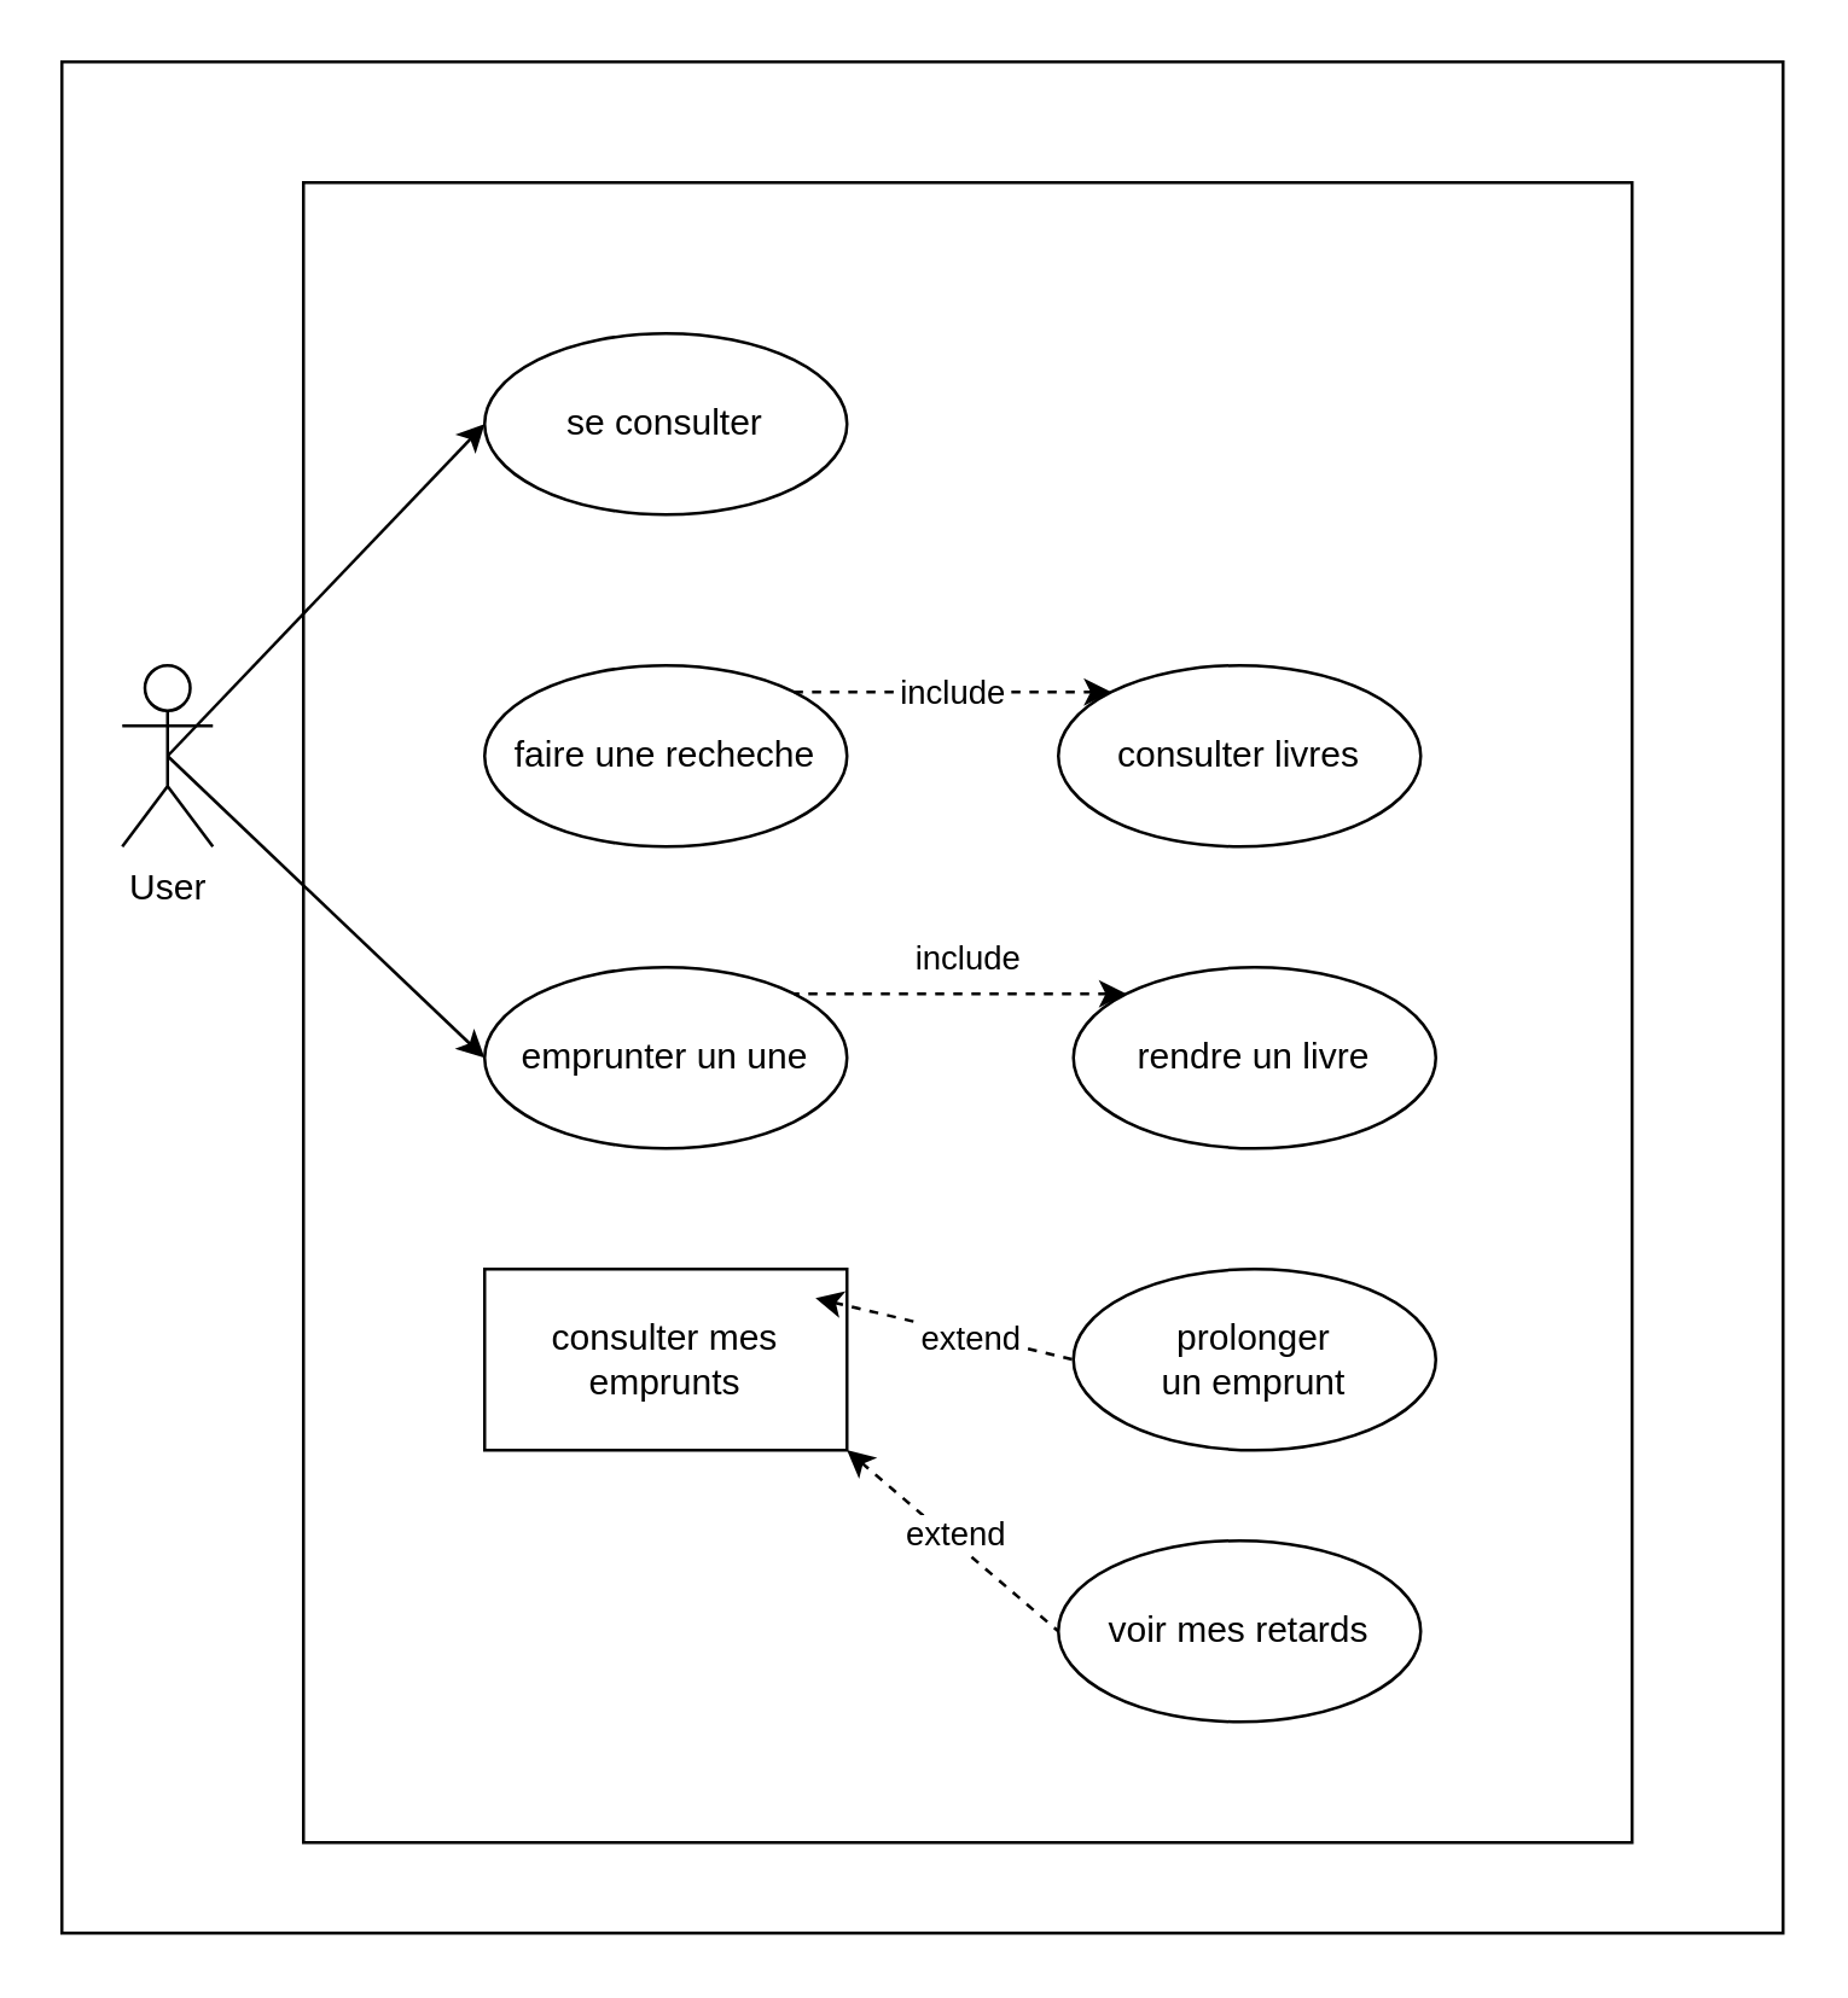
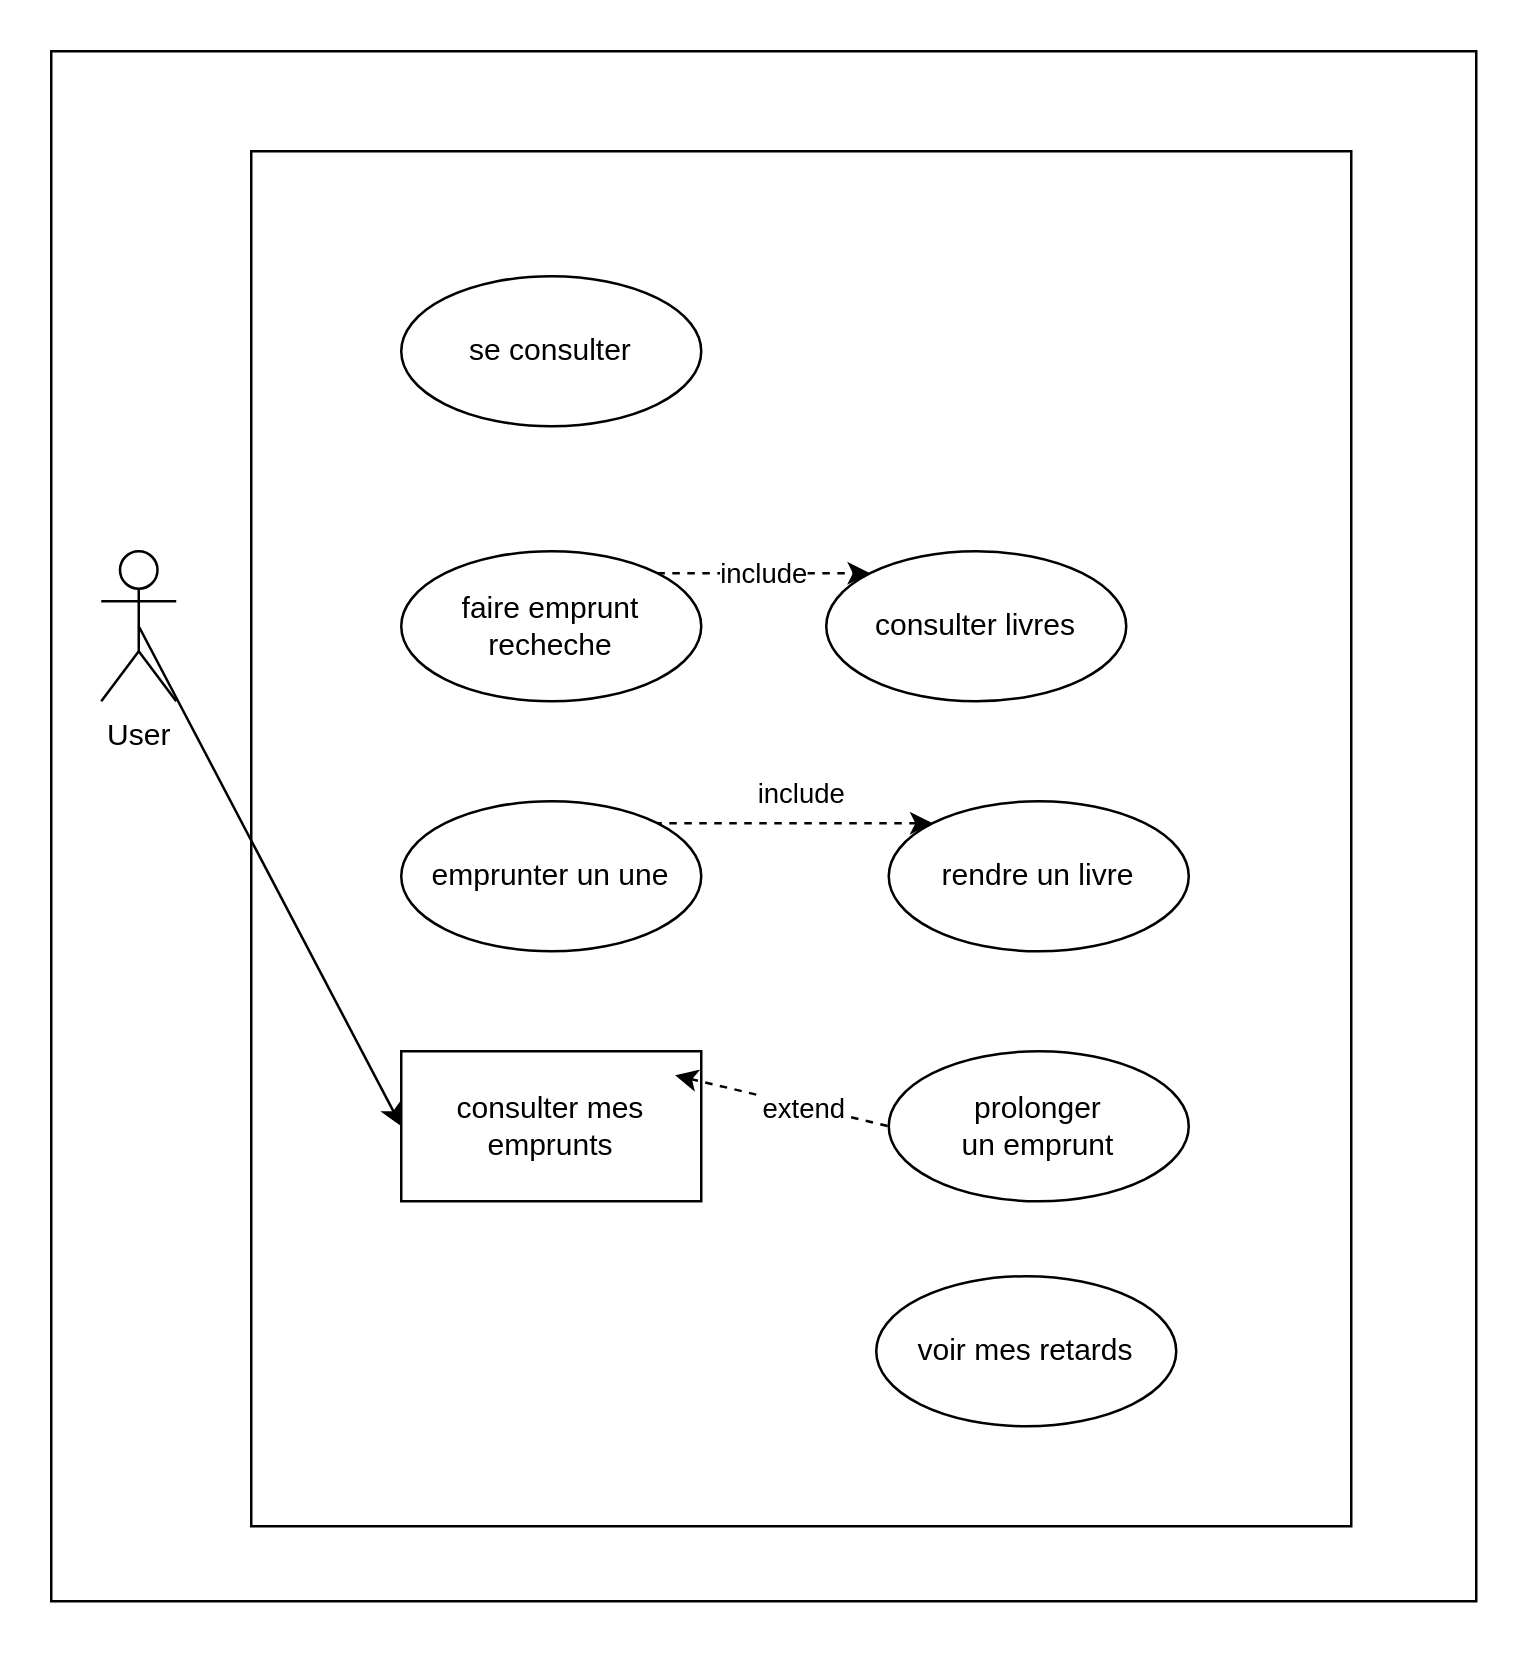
  <mxCell id="0" />
  <mxCell id="1" parent="0" />
  <mxCell id="2" value="" style="rounded=0;whiteSpace=wrap;html=1;" parent="1" vertex="1"><mxGeometry x="20" y="20" width="570" height="620" as="geometry" /></mxCell>
  <mxCell id="3" value="" style="rounded=0;whiteSpace=wrap;html=1;" parent="1" vertex="1"><mxGeometry x="100" y="60" width="440" height="550" as="geometry" /></mxCell>
  <mxCell id="4" value="User" style="shape=umlActor;verticalLabelPosition=bottom;verticalAlign=top;html=1;outlineConnect=0;" parent="1" vertex="1"><mxGeometry x="40" y="220" width="30" height="60" as="geometry" /></mxCell>
  <mxCell id="5" value="se consulter" style="ellipse;whiteSpace=wrap;html=1;" parent="1" vertex="1"><mxGeometry x="160" y="110" width="120" height="60" as="geometry" /></mxCell>
- <mxCell id="6" value="faire une recheche" style="ellipse;whiteSpace=wrap;html=1;" parent="1" vertex="1"><mxGeometry x="160" y="220" width="120" height="60" as="geometry" /></mxCell>
+ <mxCell id="6" value="faire emprunt recheche" style="ellipse;whiteSpace=wrap;html=1;" parent="1" vertex="1"><mxGeometry x="160" y="220" width="120" height="60" as="geometry" /></mxCell>
  <mxCell id="7" value="rendre un livre" style="ellipse;whiteSpace=wrap;html=1;" parent="1" vertex="1"><mxGeometry x="355" y="320" width="120" height="60" as="geometry" /></mxCell>
  <mxCell id="8" value="emprunter un une" style="ellipse;whiteSpace=wrap;html=1;" parent="1" vertex="1"><mxGeometry x="160" y="320" width="120" height="60" as="geometry" /></mxCell>
  <mxCell id="9" value="voir mes retards" style="ellipse;whiteSpace=wrap;html=1;" parent="1" vertex="1"><mxGeometry x="350" y="510" width="120" height="60" as="geometry" /></mxCell>
  <mxCell id="10" value="consulter mes emprunts" style="whiteSpace=wrap;html=1;rounded=0;" parent="1" vertex="1"><mxGeometry x="160" y="420" width="120" height="60" as="geometry" /></mxCell>
  <mxCell id="11" value="prolonger &lt;br&gt;un emprunt" style="ellipse;whiteSpace=wrap;html=1;" parent="1" vertex="1"><mxGeometry x="355" y="420" width="120" height="60" as="geometry" /></mxCell>
- <mxCell id="12" value="" style="endArrow=classic;html=1;exitX=0.5;exitY=0.5;exitDx=0;exitDy=0;exitPerimeter=0;entryX=0;entryY=0.5;entryDx=0;entryDy=0;" parent="1" source="4" target="5" edge="1"><mxGeometry width="50" height="50" relative="1" as="geometry"><mxPoint x="390" y="300" as="sourcePoint" /><mxPoint x="440" y="250" as="targetPoint" /></mxGeometry></mxCell>
- <mxCell id="13" value="" style="endArrow=classic;html=1;exitX=0.5;exitY=0.5;exitDx=0;exitDy=0;exitPerimeter=0;entryX=0;entryY=0.5;entryDx=0;entryDy=0;" parent="1" source="4" target="8" edge="1"><mxGeometry width="50" height="50" relative="1" as="geometry"><mxPoint x="390" y="300" as="sourcePoint" /><mxPoint x="440" y="250" as="targetPoint" /></mxGeometry></mxCell>
- <mxCell id="14" value="consulter livres" style="ellipse;whiteSpace=wrap;html=1;" parent="1" vertex="1"><mxGeometry x="350" y="220" width="120" height="60" as="geometry" /></mxCell>
+ <mxCell id="14" value="consulter livres" style="ellipse;whiteSpace=wrap;html=1;" parent="1" vertex="1"><mxGeometry x="330" y="220" width="120" height="60" as="geometry" /></mxCell>
  <mxCell id="15" value="include" style="endArrow=classic;html=1;dashed=1;exitX=1;exitY=0;exitDx=0;exitDy=0;entryX=0;entryY=0;entryDx=0;entryDy=0;" parent="1" source="6" target="14" edge="1"><mxGeometry x="0.011" width="50" height="50" relative="1" as="geometry"><mxPoint x="390" y="300" as="sourcePoint" /><mxPoint x="320" y="170" as="targetPoint" /><mxPoint as="offset" /></mxGeometry></mxCell>
  <mxCell id="16" value="" style="endArrow=none;html=1;dashed=1;entryX=1;entryY=0;entryDx=0;entryDy=0;exitX=0;exitY=0;exitDx=0;exitDy=0;endFill=0;startArrow=classic;startFill=1;" parent="1" source="7" target="8" edge="1"><mxGeometry width="50" height="50" relative="1" as="geometry"><mxPoint x="390" y="300" as="sourcePoint" /><mxPoint x="280" y="290" as="targetPoint" /></mxGeometry></mxCell>
  <mxCell id="17" value="include" style="edgeLabel;html=1;align=center;verticalAlign=middle;resizable=0;points=[];" parent="16" vertex="1" connectable="0"><mxGeometry x="-0.456" y="-1" relative="1" as="geometry"><mxPoint x="-23" y="-11" as="offset" /></mxGeometry></mxCell>
- <mxCell id="18" value="" style="endArrow=none;html=1;dashed=1;exitX=1;exitY=1;exitDx=0;exitDy=0;entryX=0;entryY=0.5;entryDx=0;entryDy=0;startArrow=classic;startFill=1;endFill=0;" parent="1" source="10" target="9" edge="1"><mxGeometry width="50" height="50" relative="1" as="geometry"><mxPoint x="390" y="300" as="sourcePoint" /><mxPoint x="490" y="420" as="targetPoint" /></mxGeometry></mxCell>
- <mxCell id="19" value="extend" style="edgeLabel;html=1;align=center;verticalAlign=middle;resizable=0;points=[];" parent="18" vertex="1" connectable="0"><mxGeometry x="0.286" y="-2" relative="1" as="geometry"><mxPoint x="-8" y="-12" as="offset" /></mxGeometry></mxCell>
  <mxCell id="20" value="" style="endArrow=none;html=1;dashed=1;entryX=0;entryY=0.5;entryDx=0;entryDy=0;exitX=0.913;exitY=0.16;exitDx=0;exitDy=0;exitPerimeter=0;startArrow=classic;startFill=1;endFill=0;" parent="1" source="10" target="11" edge="1"><mxGeometry width="50" height="50" relative="1" as="geometry"><mxPoint x="390" y="300" as="sourcePoint" /><mxPoint x="440" y="250" as="targetPoint" /></mxGeometry></mxCell>
  <mxCell id="21" value="extend" style="edgeLabel;html=1;align=center;verticalAlign=middle;resizable=0;points=[];" parent="20" vertex="1" connectable="0"><mxGeometry x="0.211" y="-1" relative="1" as="geometry"><mxPoint as="offset" /></mxGeometry></mxCell>
+ <mxCell id="22" value="" style="endArrow=classic;html=1;exitX=0.5;exitY=0.5;exitDx=0;exitDy=0;exitPerimeter=0;entryX=0;entryY=0.5;entryDx=0;entryDy=0;" parent="1" source="4" target="10" edge="1"><mxGeometry width="50" height="50" relative="1" as="geometry"><mxPoint x="390" y="420" as="sourcePoint" /><mxPoint x="440" y="370" as="targetPoint" /></mxGeometry></mxCell>
